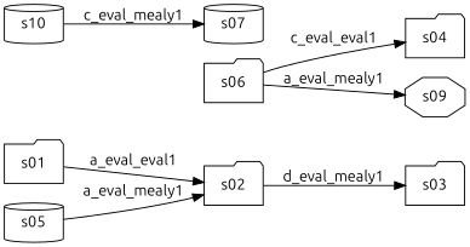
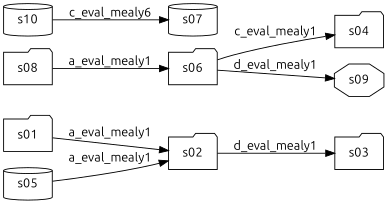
  strict digraph {
    fontname=Ubuntu
    rankdir=LR
    node [fontname=Ubuntu shape=folder]
    edge [fontname=Ubuntu]
    s02
    s03
    s01
    s05 [shape=cylinder]
    s06
    s04
    s09 [shape=octagon]
    s07 [shape=cylinder]
    s10 [shape=cylinder]
+   s08
    s02 -> s03 [label=d_eval_mealy1]
-   s01 -> s02 [label=a_eval_eval1]
+   s01 -> s02 [label=a_eval_mealy1]
    s05 -> s02 [label=a_eval_mealy1]
-   s06 -> s04 [label=c_eval_eval1]
-   s06 -> s09 [label=a_eval_mealy1]
-   s10 -> s07 [label=c_eval_mealy1]
+   s06 -> s04 [label=c_eval_mealy1]
+   s06 -> s09 [label=d_eval_mealy1]
+   s10 -> s07 [label=c_eval_mealy6]
+   s08 -> s06 [label=a_eval_mealy1]
  }
